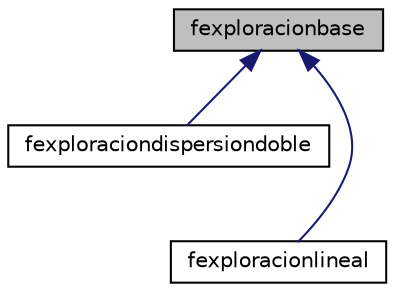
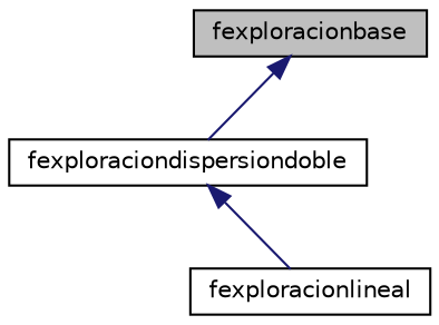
  digraph {
    node [color=black fillcolor=white fontname=Helvetica fontsize=10 shape=record style=filled]
    edge [color=midnightblue dir=back fontname=Helvetica fontsize=10 labelfontname=Helvetica labelfontsize=10 style=solid]
    n1 [fillcolor=grey75 fontcolor=black height=0.2 label=fexploracionbase width=0.4]
    n2 [height=0.2 label=fexploraciondispersiondoble width=0.4]
    n3 [height=0.2 label=fexploracionlineal width=0.4]
    n1 -> n2
-   n1 -> n3
+   n2 -> n3
  }
